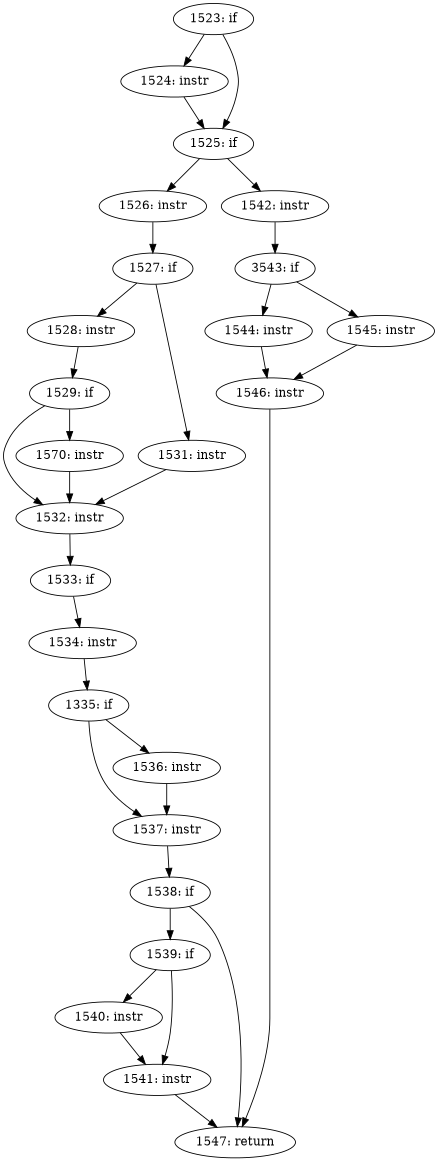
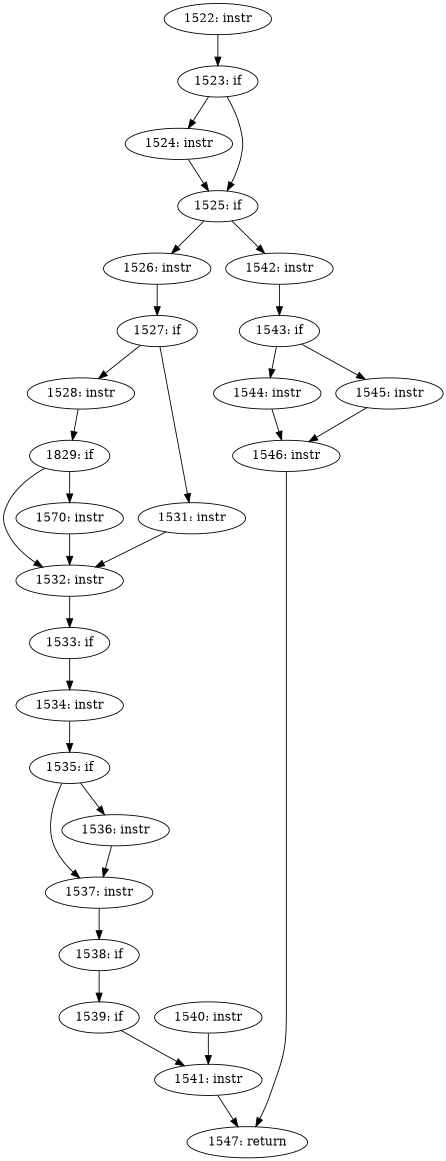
  digraph {
+   n1 [label="1522: instr"]
    n2 [label="1523: if"]
    n3 [label="1524: instr"]
    n4 [label="1525: if"]
    n5 [label="1526: instr"]
    n6 [label="1542: instr"]
    n7 [label="1527: if"]
-   n8 [label="3543: if"]
+   n8 [label="1543: if"]
    n9 [label="1528: instr"]
    n10 [label="1531: instr"]
    n11 [label="1544: instr"]
    n12 [label="1545: instr"]
-   n13 [label="1529: if"]
+   n13 [label="1829: if"]
    n14 [label="1532: instr"]
    n15 [label="1570: instr"]
    n16 [label="1533: if"]
    n17 [label="1534: instr"]
-   n18 [label="1335: if"]
+   n18 [label="1535: if"]
    n19 [label="1537: instr"]
    n20 [label="1538: if"]
    n21 [label="1536: instr"]
    n22 [label="1539: if"]
    n23 [label="1547: return"]
    n24 [label="1540: instr"]
    n25 [label="1541: instr"]
    n26 [label="1546: instr"]
+   n1 -> n2
    n2 -> n3
    n2 -> n4
    n3 -> n4
    n4 -> n5
    n4 -> n6
    n5 -> n7
    n6 -> n8
    n7 -> n9
    n7 -> n10
    n8 -> n11
    n8 -> n12
    n9 -> n13
    n10 -> n14
    n11 -> n26
    n12 -> n26
    n13 -> n14
    n13 -> n15
    n14 -> n16
    n15 -> n14
    n16 -> n17
    n17 -> n18
    n18 -> n19
    n18 -> n21
    n19 -> n20
    n20 -> n22
-   n20 -> n23
    n21 -> n19
-   n22 -> n24
    n22 -> n25
    n24 -> n25
    n25 -> n23
    n26 -> n23
  }
